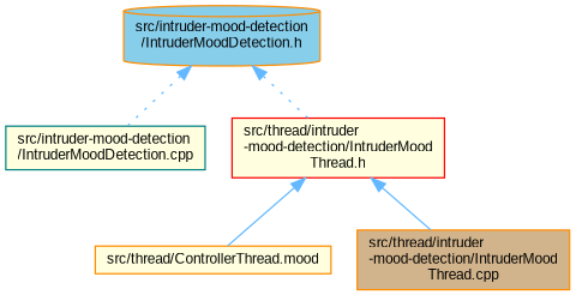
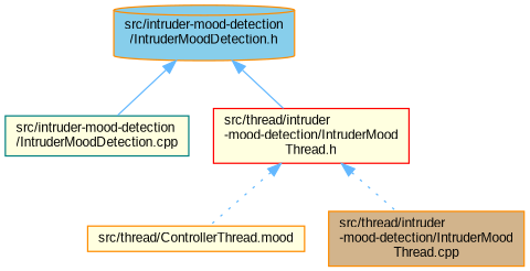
  digraph {
    fontname="Liberation Sans"
    node [color=darkorange fillcolor=lightyellow fontname="Liberation Sans" fontsize=10 shape=box style=filled]
    edge [color=steelblue1 dir=back fontname="Liberation Sans" fontsize=10 labelfontname=Helvetica labelfontsize=10 style=solid]
    n1 [fillcolor=skyblue fontcolor=black height=0.2 label="src/intruder-mood-detection\l/IntruderMoodDetection.h" shape=cylinder width=0.4]
    n2 [color=teal height=0.2 label="src/intruder-mood-detection\l/IntruderMoodDetection.cpp" width=0.4]
    n3 [color=red height=0.2 label="src/thread/intruder\l-mood-detection/IntruderMood\lThread.h" width=0.4]
    n4 [height=0.2 label="src/thread/ControllerThread.mood" width=0.4]
    n5 [fillcolor=tan height=0.2 label="src/thread/intruder\l-mood-detection/IntruderMood\lThread.cpp" width=0.4]
-   n1 -> n2 [style=dotted]
-   n1 -> n3 [style=dotted]
-   n3 -> n4
-   n3 -> n5
+   n1 -> n2
+   n1 -> n3
+   n3 -> n4 [style=dotted]
+   n3 -> n5 [style=dotted]
  }
